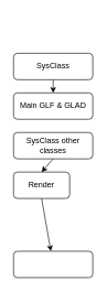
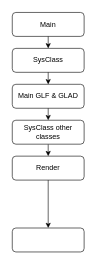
  <mxCell id="0" />
  <mxCell id="1" parent="0" />
+ <mxCell id="2" value="Main" style="rounded=1;whiteSpace=wrap;html=1;" parent="1" vertex="1"><mxGeometry x="20" y="20" width="120" height="40" as="geometry" /></mxCell>
  <mxCell id="3" value="SysClass" style="rounded=1;whiteSpace=wrap;html=1;" parent="1" vertex="1"><mxGeometry x="20" y="80" width="120" height="40" as="geometry" /></mxCell>
+ <mxCell id="4" value="" style="endArrow=classic;html=1;exitX=0.5;exitY=1;exitDx=0;exitDy=0;" parent="1" source="2" target="3" edge="1"><mxGeometry width="50" height="50" relative="1" as="geometry"><mxPoint x="100" y="440" as="sourcePoint" /><mxPoint x="150" y="390" as="targetPoint" /></mxGeometry></mxCell>
  <mxCell id="5" style="edgeStyle=none;html=1;exitX=0.5;exitY=1;exitDx=0;exitDy=0;entryX=0.5;entryY=0;entryDx=0;entryDy=0;" parent="1" source="6" target="11" edge="1"><mxGeometry relative="1" as="geometry" /></mxCell>
  <mxCell id="6" value="SysClass other classes" style="rounded=1;whiteSpace=wrap;html=1;" parent="1" vertex="1"><mxGeometry x="20" y="200" width="120" height="40" as="geometry" /></mxCell>
  <mxCell id="7" value="Main GLF &amp;amp; GLAD" style="rounded=1;whiteSpace=wrap;html=1;" parent="1" vertex="1"><mxGeometry x="20" y="140" width="120" height="40" as="geometry" /></mxCell>
  <mxCell id="8" value="" style="endArrow=classic;html=1;exitX=0.5;exitY=1;exitDx=0;exitDy=0;" parent="1" source="3" target="7" edge="1"><mxGeometry width="50" height="50" relative="1" as="geometry"><mxPoint x="100" y="440" as="sourcePoint" /><mxPoint x="150" y="390" as="targetPoint" /></mxGeometry></mxCell>
+ <mxCell id="9" value="" style="endArrow=classic;html=1;exitX=0.5;exitY=1;exitDx=0;exitDy=0;" parent="1" source="7" target="6" edge="1"><mxGeometry width="50" height="50" relative="1" as="geometry"><mxPoint x="100" y="440" as="sourcePoint" /><mxPoint x="150" y="390" as="targetPoint" /></mxGeometry></mxCell>
  <mxCell id="10" style="edgeStyle=none;html=1;exitX=0.5;exitY=1;exitDx=0;exitDy=0;" parent="1" source="11" target="12" edge="1"><mxGeometry relative="1" as="geometry" /></mxCell>
- <mxCell id="11" value="Render" style="rounded=1;whiteSpace=wrap;html=1;" parent="1" vertex="1"><mxGeometry x="20" y="260" width="85" height="40" as="geometry" /></mxCell>
+ <mxCell id="11" value="Render" style="rounded=1;whiteSpace=wrap;html=1;" parent="1" vertex="1"><mxGeometry x="20" y="260" width="120" height="40" as="geometry" /></mxCell>
  <mxCell id="12" value="" style="rounded=1;whiteSpace=wrap;html=1;" parent="1" vertex="1"><mxGeometry x="20" y="380" width="120" height="40" as="geometry" /></mxCell>
